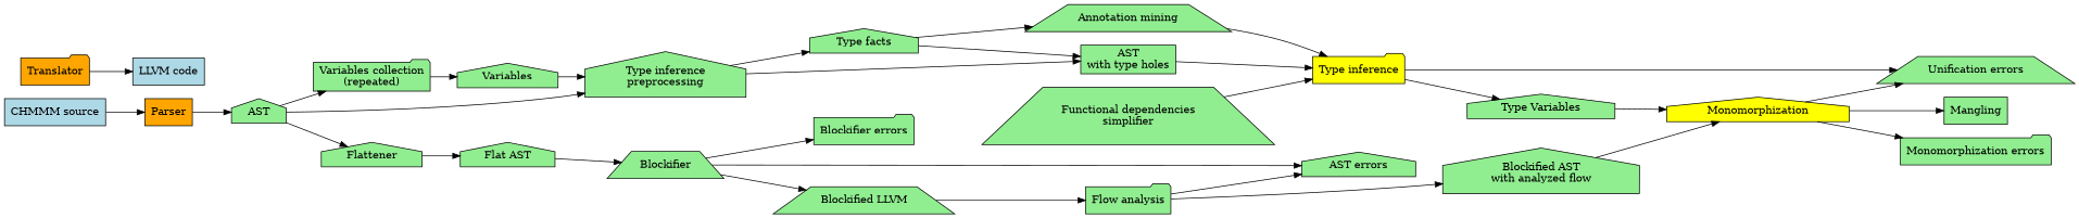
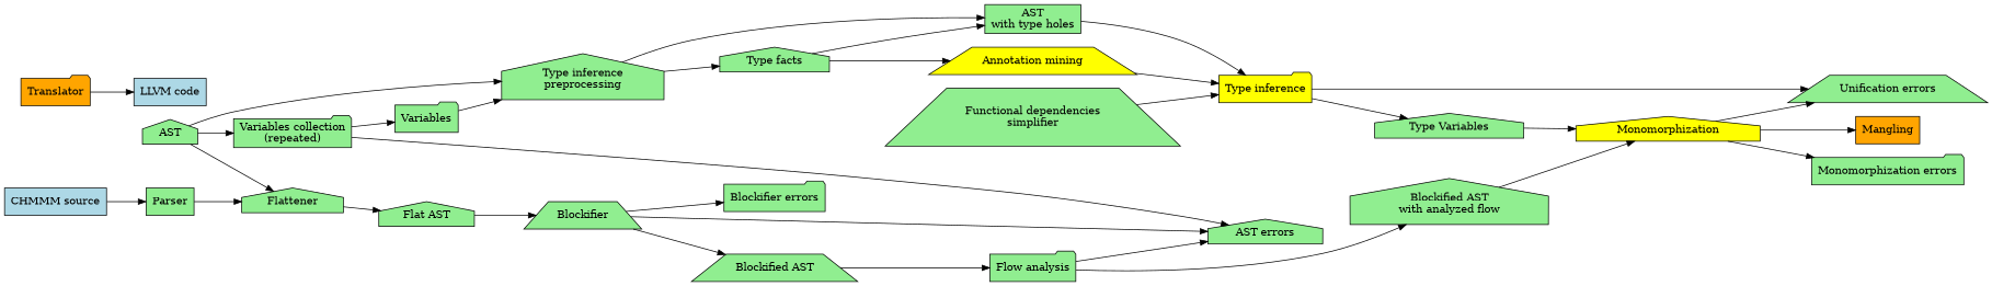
  digraph {
    rankdir=LR
    node [fillcolor=lightgreen shape=house style=filled]
    AST
    n2 [label="AST errors"]
    n3 [label="Unification errors" shape=trapezium]
    n4 [label="Blockifier errors" shape=folder]
    n5 [label="Monomorphization errors" shape=folder]
    n6 [label="Type facts"]
-   n7 [label=Variables]
+   n7 [label=Variables shape=folder]
    n8 [label="AST\nwith type holes" shape=box]
    n9 [label="Type Variables"]
    n10 [label="Flat AST"]
-   n11 [label="Blockified LLVM" shape=trapezium]
+   n11 [label="Blockified AST" shape=trapezium]
    n12 [label="Blockified AST\nwith analyzed flow"]
    n13 [fillcolor=lightblue label="CHMMM source" shape=box]
    n14 [fillcolor=lightblue label="LLVM code" shape=box]
    n15 [label="Functional dependencies\nsimplifier" shape=trapezium]
-   n16 [label="Annotation mining" shape=trapezium]
-   Parser [fillcolor=orange shape=box]
+   n16 [fillcolor=yellow label="Annotation mining" shape=trapezium]
+   Parser [shape=box]
    Flattener
    n19 [label="Type inference\npreprocessing"]
    n20 [label="Variables collection\n(repeated)" shape=folder]
    Blockifier [shape=trapezium]
    n22 [label="Flow analysis" shape=folder]
    n23 [fillcolor=yellow label="Type inference" shape=folder]
    Monomorphization [fillcolor=yellow]
-   Mangling [shape=box]
+   Mangling [fillcolor=orange shape=box]
    Translator [fillcolor=orange shape=folder]
    subgraph sub_1 {
      subgraph sub_2 {
        AST
        n2
        n3
        n4
        n5
        n6
        n7
        n8
        n9
        n10
        n11
        n12
      }
    }
    subgraph sub_3 {
      n13
      n14
    }
    subgraph sub_4 {
      Mangling
      Translator
      subgraph sub_5 {
        n15
        n16
        Parser
        Flattener
        n19
        n20
        Blockifier
        n22
      }
      subgraph sub_6 {
        n23
        Monomorphization
      }
    }
    subgraph sub_7 {
    }
    AST -> Flattener
    AST -> n19
    AST -> n20
    n6 -> n8
    n6 -> n16
    n7 -> n19
    n8 -> n23
    n9 -> Monomorphization
    n10 -> Blockifier
    n11 -> n22
    n12 -> Monomorphization
    n13 -> Parser
    n15 -> n23
    n16 -> n23
-   Parser -> AST
+   Parser -> Flattener
    Flattener -> n10
    n19 -> n6
    n19 -> n8
+   n20 -> n2
    n20 -> n7
    Blockifier -> n2
    Blockifier -> n4
    Blockifier -> n11
    n22 -> n2
    n22 -> n12
    n23 -> n3
    n23 -> n9
    Monomorphization -> n3
    Monomorphization -> n5
    Monomorphization -> Mangling
    Translator -> n14
  }
